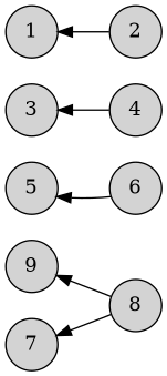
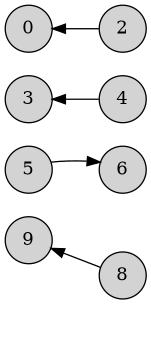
  digraph {
    rankdir=RL
    node [shape=circle style=filled]
    n1 [label=9]
    n2 [label=8]
-   n3 [label=7]
    n4 [label=6]
    n5 [label=5]
    n6 [label=4]
    n7 [label=3]
    n8 [label=2]
-   n9 [label=1]
+   n9 [label=0]
    n2 -> n1
-   n2 -> n3
-   n4 -> n5
+   n5 -> n4
    n6 -> n7
    n8 -> n9
  }
